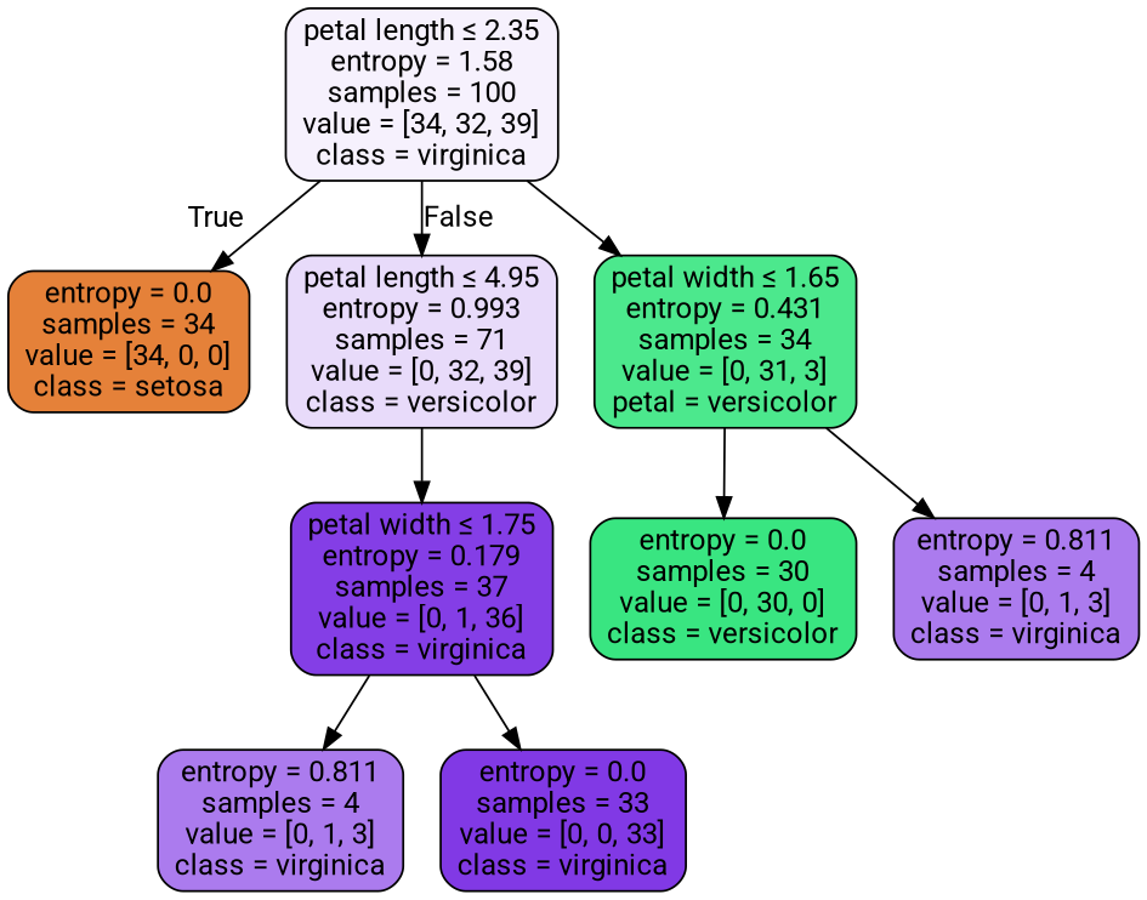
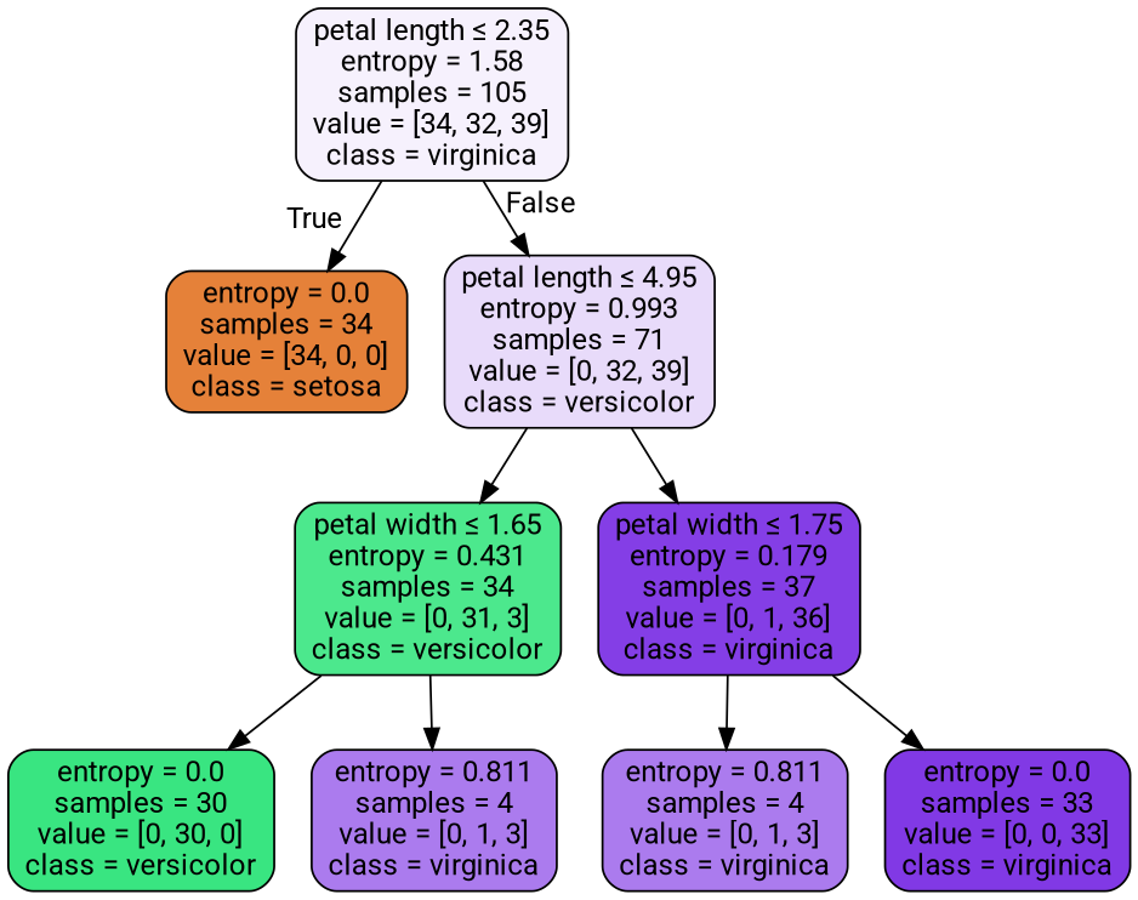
  digraph {
    fontname=Roboto
    node [color=black fillcolor="#8139e5aa" fontname=Roboto shape=box style="filled, rounded"]
    edge [fontname=Roboto]
-   n1 [fillcolor="#8139e512" label=<petal length &le; 2.35<br/>entropy = 1.58<br/>samples = 100<br/>value = [34, 32, 39]<br/>class = virginica>]
+   n1 [fillcolor="#8139e512" label=<petal length &le; 2.35<br/>entropy = 1.58<br/>samples = 105<br/>value = [34, 32, 39]<br/>class = virginica>]
    n2 [fillcolor="#e58139ff" label=<entropy = 0.0<br/>samples = 34<br/>value = [34, 0, 0]<br/>class = setosa>]
    n3 [fillcolor="#8139e52e" label=<petal length &le; 4.95<br/>entropy = 0.993<br/>samples = 71<br/>value = [0, 32, 39]<br/>class = versicolor>]
-   n4 [fillcolor="#39e581e6" label=<petal width &le; 1.65<br/>entropy = 0.431<br/>samples = 34<br/>value = [0, 31, 3]<br/>petal = versicolor>]
+   n4 [fillcolor="#39e581e6" label=<petal width &le; 1.65<br/>entropy = 0.431<br/>samples = 34<br/>value = [0, 31, 3]<br/>class = versicolor>]
    n5 [fillcolor="#8139e5f8" label=<petal width &le; 1.75<br/>entropy = 0.179<br/>samples = 37<br/>value = [0, 1, 36]<br/>class = virginica>]
    n6 [fillcolor="#39e581ff" label=<entropy = 0.0<br/>samples = 30<br/>value = [0, 30, 0]<br/>class = versicolor>]
    n7 [label=<entropy = 0.811<br/>samples = 4<br/>value = [0, 1, 3]<br/>class = virginica>]
    n8 [label=<entropy = 0.811<br/>samples = 4<br/>value = [0, 1, 3]<br/>class = virginica>]
    n9 [fillcolor="#8139e5ff" label=<entropy = 0.0<br/>samples = 33<br/>value = [0, 0, 33]<br/>class = virginica>]
    n1 -> n2 [headlabel=True labelangle=45 labeldistance=2.5]
    n1 -> n3 [headlabel=False labelangle=-45 labeldistance=2.5]
-   n1 -> n4
+   n3 -> n4
    n3 -> n5
    n4 -> n6
    n4 -> n7
    n5 -> n8
    n5 -> n9
  }
